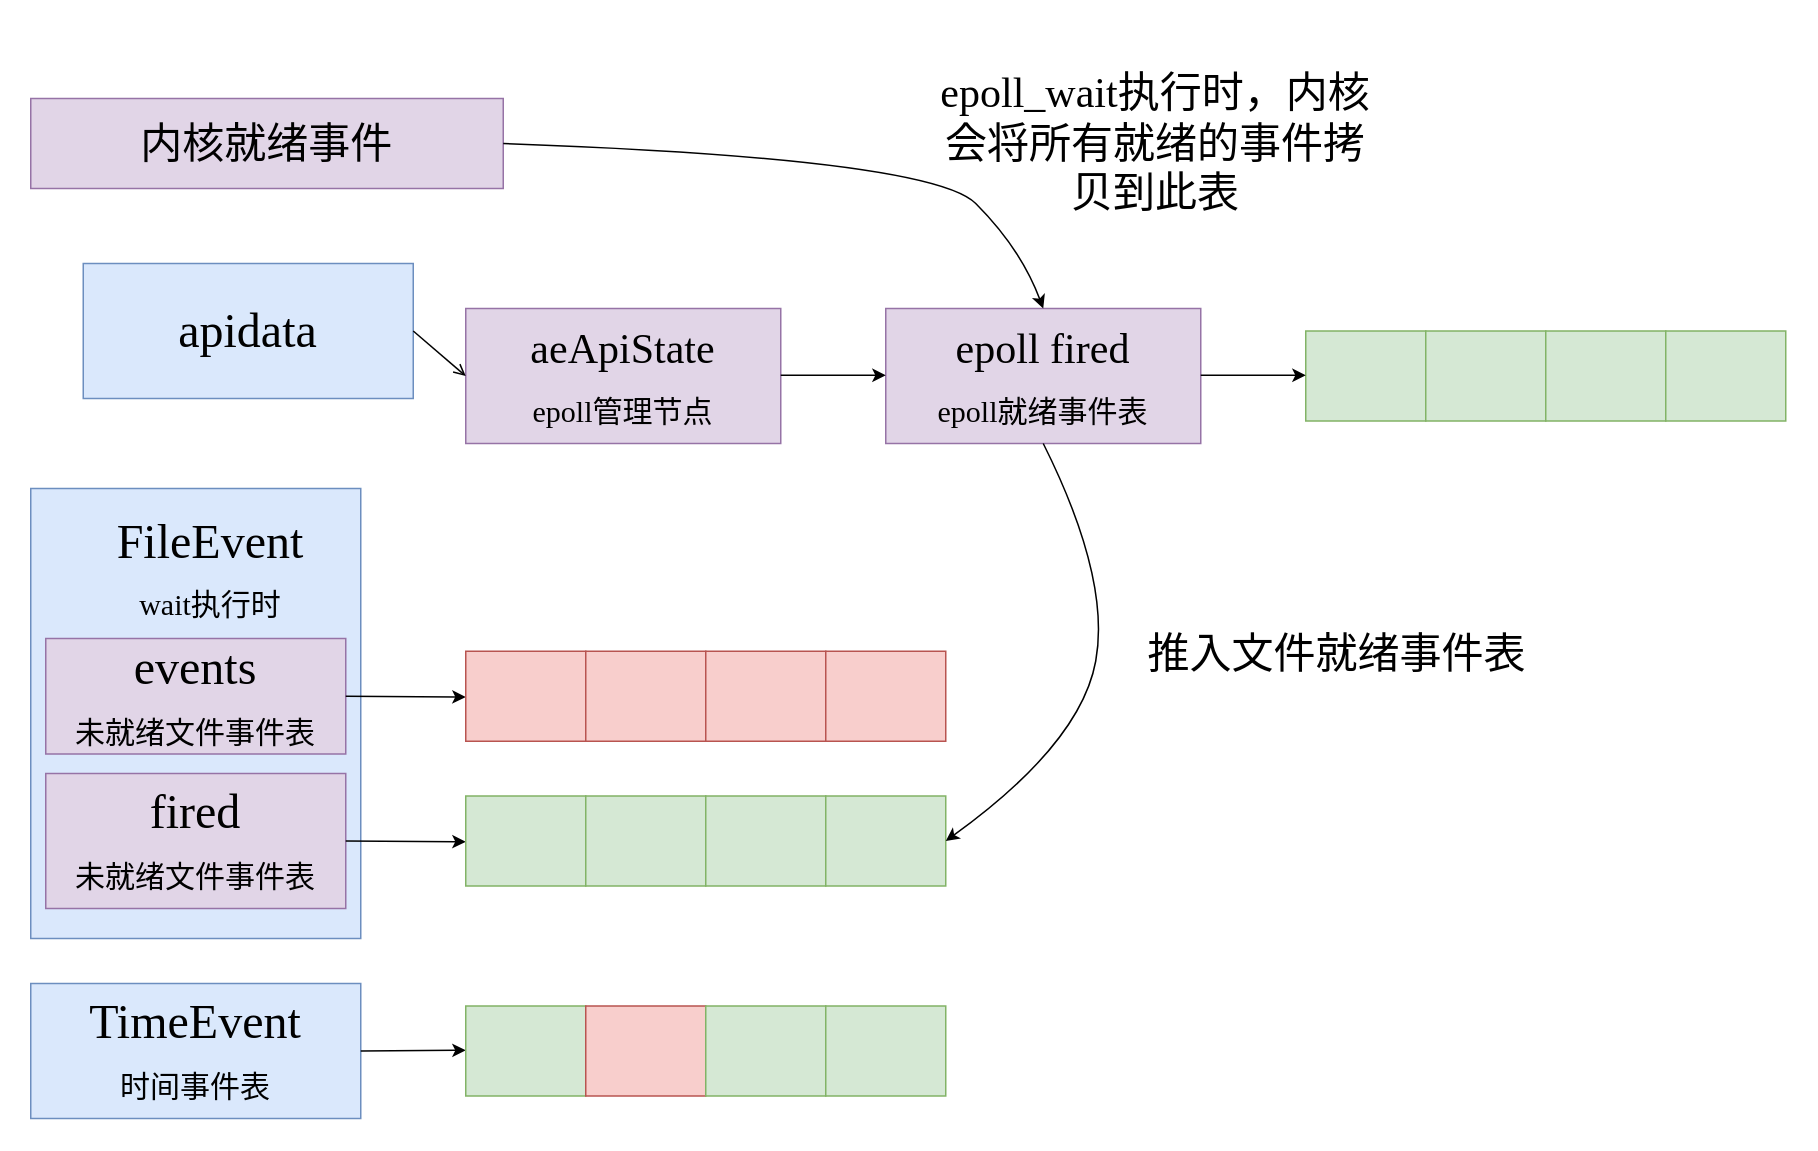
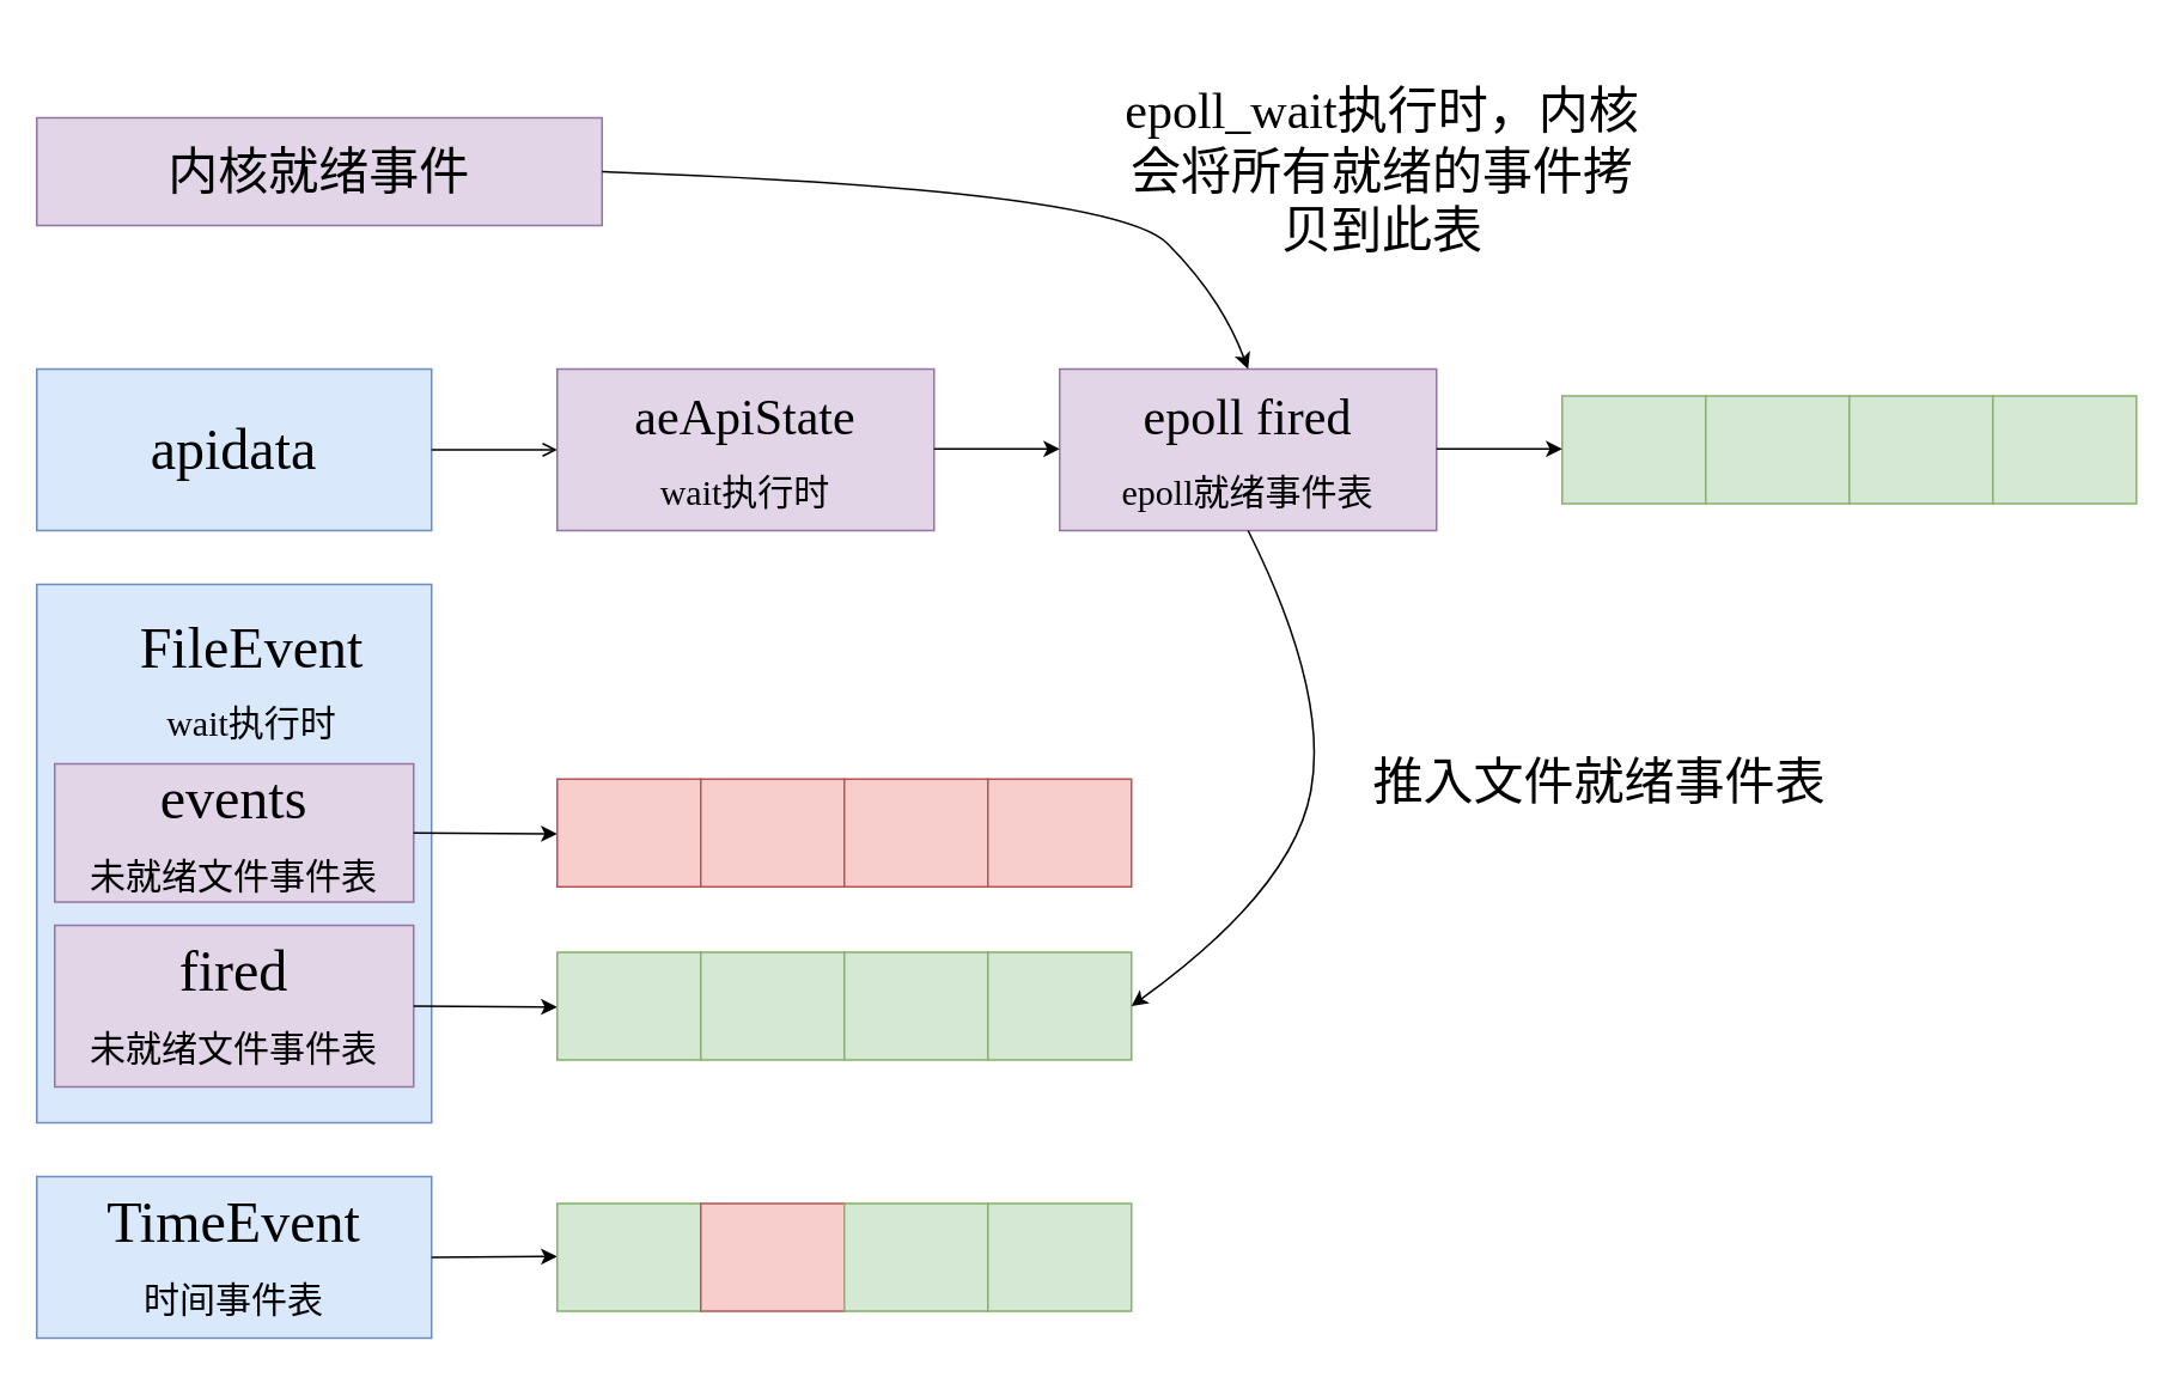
  <mxCell id="0" />
  <mxCell id="1" parent="0" />
  <mxCell id="2" value="" style="rounded=0;whiteSpace=wrap;html=1;fontFamily=Comic Sans MS;fontSize=32;fillColor=#dae8fc;strokeColor=#6c8ebf;" vertex="1" parent="1"><mxGeometry x="20" y="325" width="220" height="300" as="geometry" /></mxCell>
- <mxCell id="3" value="apidata" style="rounded=0;whiteSpace=wrap;html=1;fontSize=32;fontFamily=Comic Sans MS;fillColor=#dae8fc;strokeColor=#6c8ebf;" vertex="1" parent="1"><mxGeometry x="55" y="175" width="220" height="90" as="geometry" /></mxCell>
+ <mxCell id="3" value="apidata" style="rounded=0;whiteSpace=wrap;html=1;fontSize=32;fontFamily=Comic Sans MS;fillColor=#dae8fc;strokeColor=#6c8ebf;" vertex="1" parent="1"><mxGeometry x="20" y="205" width="220" height="90" as="geometry" /></mxCell>
  <mxCell id="4" value="events&lt;br&gt;&lt;font style=&quot;font-size: 20px&quot;&gt;未就绪文件事件表&lt;/font&gt;" style="rounded=0;whiteSpace=wrap;html=1;fontFamily=Comic Sans MS;fontSize=32;fillColor=#e1d5e7;strokeColor=#9673a6;" vertex="1" parent="1"><mxGeometry x="30" y="425" width="200" height="77" as="geometry" /></mxCell>
  <mxCell id="5" value="fired&lt;br&gt;&lt;span style=&quot;font-size: 20px&quot;&gt;未就绪文件事件表&lt;/span&gt;" style="rounded=0;whiteSpace=wrap;html=1;fontFamily=Comic Sans MS;fontSize=32;fillColor=#e1d5e7;strokeColor=#9673a6;" vertex="1" parent="1"><mxGeometry x="30" y="515" width="200" height="90" as="geometry" /></mxCell>
  <mxCell id="6" value="TimeEvent&lt;br&gt;&lt;font style=&quot;font-size: 20px&quot;&gt;时间事件表&lt;/font&gt;" style="rounded=0;whiteSpace=wrap;html=1;fontFamily=Comic Sans MS;fontSize=32;fillColor=#dae8fc;strokeColor=#6c8ebf;" vertex="1" parent="1"><mxGeometry x="20" y="655" width="220" height="90" as="geometry" /></mxCell>
  <mxCell id="7" value="&lt;span style=&quot;color: rgb(0, 0, 0); font-family: &amp;quot;comic sans ms&amp;quot;; font-size: 32px; font-style: normal; font-weight: 400; letter-spacing: normal; text-indent: 0px; text-transform: none; word-spacing: 0px; display: inline; float: none;&quot;&gt;FileEvent&lt;br&gt;&lt;span style=&quot;font-family: &amp;quot;comic sans ms&amp;quot; ; font-size: 20px&quot;&gt;wait执行时&lt;/span&gt;&lt;br&gt;&lt;/span&gt;" style="text;whiteSpace=wrap;html=1;fontSize=32;fontFamily=Comic Sans MS;align=center;labelBackgroundColor=none;" vertex="1" parent="1"><mxGeometry x="55" y="335" width="170" height="50" as="geometry" /></mxCell>
- <mxCell id="8" value="&lt;font style=&quot;font-size: 28px&quot;&gt;aeApiState&lt;/font&gt;&lt;br&gt;&lt;font style=&quot;font-size: 20px&quot;&gt;epoll管理节点&lt;/font&gt;" style="rounded=0;whiteSpace=wrap;html=1;fontFamily=Comic Sans MS;fontSize=32;align=center;fillColor=#e1d5e7;strokeColor=#9673a6;" vertex="1" parent="1"><mxGeometry x="310" y="205" width="210" height="90" as="geometry" /></mxCell>
+ <mxCell id="8" value="&lt;font style=&quot;font-size: 28px&quot;&gt;aeApiState&lt;/font&gt;&lt;br&gt;&lt;font style=&quot;font-size: 20px&quot;&gt;wait执行时&lt;/font&gt;" style="rounded=0;whiteSpace=wrap;html=1;fontFamily=Comic Sans MS;fontSize=32;align=center;fillColor=#e1d5e7;strokeColor=#9673a6;" vertex="1" parent="1"><mxGeometry x="310" y="205" width="210" height="90" as="geometry" /></mxCell>
  <mxCell id="9" value="" style="endArrow=open;html=1;fontFamily=Comic Sans MS;fontSize=32;exitX=1;exitY=0.5;exitDx=0;exitDy=0;entryX=0;entryY=0.5;entryDx=0;entryDy=0;" edge="1" parent="1" source="3" target="8"><mxGeometry width="50" height="50" relative="1" as="geometry"><mxPoint x="430" y="395" as="sourcePoint" /><mxPoint x="480" y="345" as="targetPoint" /></mxGeometry></mxCell>
  <mxCell id="10" value="&lt;font&gt;&lt;span style=&quot;font-size: 28px&quot;&gt;epoll fired&lt;/span&gt;&lt;br&gt;&lt;font style=&quot;font-size: 20px&quot;&gt;epoll就绪事件表&lt;/font&gt;&lt;br&gt;&lt;/font&gt;" style="rounded=0;whiteSpace=wrap;html=1;fontFamily=Comic Sans MS;fontSize=32;align=center;fillColor=#e1d5e7;strokeColor=#9673a6;" vertex="1" parent="1"><mxGeometry x="590" y="205" width="210" height="90" as="geometry" /></mxCell>
  <mxCell id="11" value="" style="endArrow=classic;html=1;fontFamily=Comic Sans MS;fontSize=32;exitX=1;exitY=0.5;exitDx=0;exitDy=0;" edge="1" parent="1" source="4"><mxGeometry width="50" height="50" relative="1" as="geometry"><mxPoint x="440" y="465" as="sourcePoint" /><mxPoint x="310" y="464" as="targetPoint" /></mxGeometry></mxCell>
  <mxCell id="12" value="" style="rounded=0;whiteSpace=wrap;html=1;fontFamily=Comic Sans MS;fontSize=32;align=center;fillColor=#f8cecc;strokeColor=#b85450;" vertex="1" parent="1"><mxGeometry x="310" y="433.5" width="80" height="60" as="geometry" /></mxCell>
  <mxCell id="13" value="" style="rounded=0;whiteSpace=wrap;html=1;fontFamily=Comic Sans MS;fontSize=32;align=center;fillColor=#f8cecc;strokeColor=#b85450;" vertex="1" parent="1"><mxGeometry x="390" y="433.5" width="80" height="60" as="geometry" /></mxCell>
  <mxCell id="14" value="" style="rounded=0;whiteSpace=wrap;html=1;fontFamily=Comic Sans MS;fontSize=32;align=center;fillColor=#f8cecc;strokeColor=#b85450;" vertex="1" parent="1"><mxGeometry x="470" y="433.5" width="80" height="60" as="geometry" /></mxCell>
  <mxCell id="15" value="" style="rounded=0;whiteSpace=wrap;html=1;fontFamily=Comic Sans MS;fontSize=32;align=center;fillColor=#f8cecc;strokeColor=#b85450;" vertex="1" parent="1"><mxGeometry x="550" y="433.5" width="80" height="60" as="geometry" /></mxCell>
  <mxCell id="16" value="" style="endArrow=classic;html=1;fontFamily=Comic Sans MS;fontSize=32;exitX=1;exitY=0.5;exitDx=0;exitDy=0;" edge="1" parent="1"><mxGeometry width="50" height="50" relative="1" as="geometry"><mxPoint x="230" y="560" as="sourcePoint" /><mxPoint x="310" y="560.5" as="targetPoint" /></mxGeometry></mxCell>
  <mxCell id="17" value="" style="rounded=0;whiteSpace=wrap;html=1;fontFamily=Comic Sans MS;fontSize=32;align=center;fillColor=#d5e8d4;strokeColor=#82b366;" vertex="1" parent="1"><mxGeometry x="310" y="530" width="80" height="60" as="geometry" /></mxCell>
  <mxCell id="18" value="" style="rounded=0;whiteSpace=wrap;html=1;fontFamily=Comic Sans MS;fontSize=32;align=center;fillColor=#d5e8d4;strokeColor=#82b366;" vertex="1" parent="1"><mxGeometry x="390" y="530" width="80" height="60" as="geometry" /></mxCell>
  <mxCell id="19" value="" style="rounded=0;whiteSpace=wrap;html=1;fontFamily=Comic Sans MS;fontSize=32;align=center;fillColor=#d5e8d4;strokeColor=#82b366;" vertex="1" parent="1"><mxGeometry x="470" y="530" width="80" height="60" as="geometry" /></mxCell>
  <mxCell id="20" value="" style="rounded=0;whiteSpace=wrap;html=1;fontFamily=Comic Sans MS;fontSize=32;align=center;fillColor=#d5e8d4;strokeColor=#82b366;" vertex="1" parent="1"><mxGeometry x="550" y="530" width="80" height="60" as="geometry" /></mxCell>
  <mxCell id="21" value="" style="endArrow=classic;html=1;fontFamily=Comic Sans MS;fontSize=32;" edge="1" parent="1"><mxGeometry width="50" height="50" relative="1" as="geometry"><mxPoint x="240" y="700" as="sourcePoint" /><mxPoint x="310" y="699.5" as="targetPoint" /></mxGeometry></mxCell>
  <mxCell id="22" value="" style="rounded=0;whiteSpace=wrap;html=1;fontFamily=Comic Sans MS;fontSize=32;align=center;fillColor=#d5e8d4;strokeColor=#82b366;" vertex="1" parent="1"><mxGeometry x="310" y="670" width="80" height="60" as="geometry" /></mxCell>
  <mxCell id="23" value="" style="rounded=0;whiteSpace=wrap;html=1;fontFamily=Comic Sans MS;fontSize=32;align=center;fillColor=#f8cecc;strokeColor=#b85450;" vertex="1" parent="1"><mxGeometry x="390" y="670" width="80" height="60" as="geometry" /></mxCell>
  <mxCell id="24" value="" style="rounded=0;whiteSpace=wrap;html=1;fontFamily=Comic Sans MS;fontSize=32;align=center;fillColor=#d5e8d4;strokeColor=#82b366;" vertex="1" parent="1"><mxGeometry x="470" y="670" width="80" height="60" as="geometry" /></mxCell>
  <mxCell id="25" value="" style="rounded=0;whiteSpace=wrap;html=1;fontFamily=Comic Sans MS;fontSize=32;align=center;fillColor=#d5e8d4;strokeColor=#82b366;" vertex="1" parent="1"><mxGeometry x="550" y="670" width="80" height="60" as="geometry" /></mxCell>
  <mxCell id="26" value="" style="rounded=0;whiteSpace=wrap;html=1;fontFamily=Comic Sans MS;fontSize=32;align=center;fillColor=#d5e8d4;strokeColor=#82b366;" vertex="1" parent="1"><mxGeometry x="870" y="220" width="80" height="60" as="geometry" /></mxCell>
  <mxCell id="27" value="" style="rounded=0;whiteSpace=wrap;html=1;fontFamily=Comic Sans MS;fontSize=32;align=center;fillColor=#d5e8d4;strokeColor=#82b366;" vertex="1" parent="1"><mxGeometry x="950" y="220" width="80" height="60" as="geometry" /></mxCell>
  <mxCell id="28" value="" style="rounded=0;whiteSpace=wrap;html=1;fontFamily=Comic Sans MS;fontSize=32;align=center;fillColor=#d5e8d4;strokeColor=#82b366;" vertex="1" parent="1"><mxGeometry x="1030" y="220" width="80" height="60" as="geometry" /></mxCell>
  <mxCell id="29" value="" style="rounded=0;whiteSpace=wrap;html=1;fontFamily=Comic Sans MS;fontSize=32;align=center;fillColor=#d5e8d4;strokeColor=#82b366;" vertex="1" parent="1"><mxGeometry x="1110" y="220" width="80" height="60" as="geometry" /></mxCell>
  <mxCell id="30" value="" style="endArrow=classic;html=1;fontFamily=Comic Sans MS;fontSize=32;exitX=1;exitY=0.5;exitDx=0;exitDy=0;entryX=0;entryY=0.5;entryDx=0;entryDy=0;" edge="1" parent="1"><mxGeometry width="50" height="50" relative="1" as="geometry"><mxPoint x="520" y="249.5" as="sourcePoint" /><mxPoint x="590" y="249.5" as="targetPoint" /></mxGeometry></mxCell>
  <mxCell id="31" value="" style="endArrow=classic;html=1;fontFamily=Comic Sans MS;fontSize=32;exitX=1;exitY=0.5;exitDx=0;exitDy=0;entryX=0;entryY=0.5;entryDx=0;entryDy=0;" edge="1" parent="1"><mxGeometry width="50" height="50" relative="1" as="geometry"><mxPoint x="800" y="249.5" as="sourcePoint" /><mxPoint x="870" y="249.5" as="targetPoint" /></mxGeometry></mxCell>
  <mxCell id="32" value="内核就绪事件" style="rounded=0;whiteSpace=wrap;html=1;labelBackgroundColor=none;fontFamily=Comic Sans MS;fontSize=28;align=center;fillColor=#e1d5e7;strokeColor=#9673a6;" vertex="1" parent="1"><mxGeometry x="20" y="65" width="315" height="60" as="geometry" /></mxCell>
  <mxCell id="33" value="" style="curved=1;endArrow=classic;html=1;fontFamily=Comic Sans MS;fontSize=28;exitX=1;exitY=0.5;exitDx=0;exitDy=0;entryX=0.5;entryY=0;entryDx=0;entryDy=0;" edge="1" parent="1" source="32" target="10"><mxGeometry width="50" height="50" relative="1" as="geometry"><mxPoint x="670" y="105" as="sourcePoint" /><mxPoint x="720" y="55" as="targetPoint" /><Array as="points"><mxPoint x="620" y="105" /><mxPoint x="680" y="165" /></Array></mxGeometry></mxCell>
  <mxCell id="34" value="epoll_wait执行时，内核会将所有就绪的事件拷贝到此表" style="text;html=1;strokeColor=none;fillColor=none;align=center;verticalAlign=middle;whiteSpace=wrap;rounded=0;labelBackgroundColor=none;fontFamily=Comic Sans MS;fontSize=28;" vertex="1" parent="1"><mxGeometry x="620" y="20" width="300" height="150" as="geometry" /></mxCell>
  <mxCell id="35" value="" style="curved=1;endArrow=classic;html=1;fontFamily=Comic Sans MS;fontSize=28;exitX=0.5;exitY=1;exitDx=0;exitDy=0;entryX=1;entryY=0.5;entryDx=0;entryDy=0;" edge="1" parent="1" source="10" target="20"><mxGeometry width="50" height="50" relative="1" as="geometry"><mxPoint x="750" y="395" as="sourcePoint" /><mxPoint x="840" y="434" as="targetPoint" /><Array as="points"><mxPoint x="740" y="385" /><mxPoint x="720" y="495" /></Array></mxGeometry></mxCell>
  <mxCell id="36" value="推入文件就绪事件表" style="text;html=1;strokeColor=none;fillColor=none;align=center;verticalAlign=middle;whiteSpace=wrap;rounded=0;labelBackgroundColor=none;fontFamily=Comic Sans MS;fontSize=28;" vertex="1" parent="1"><mxGeometry x="741" y="425" width="300" height="20" as="geometry" /></mxCell>
